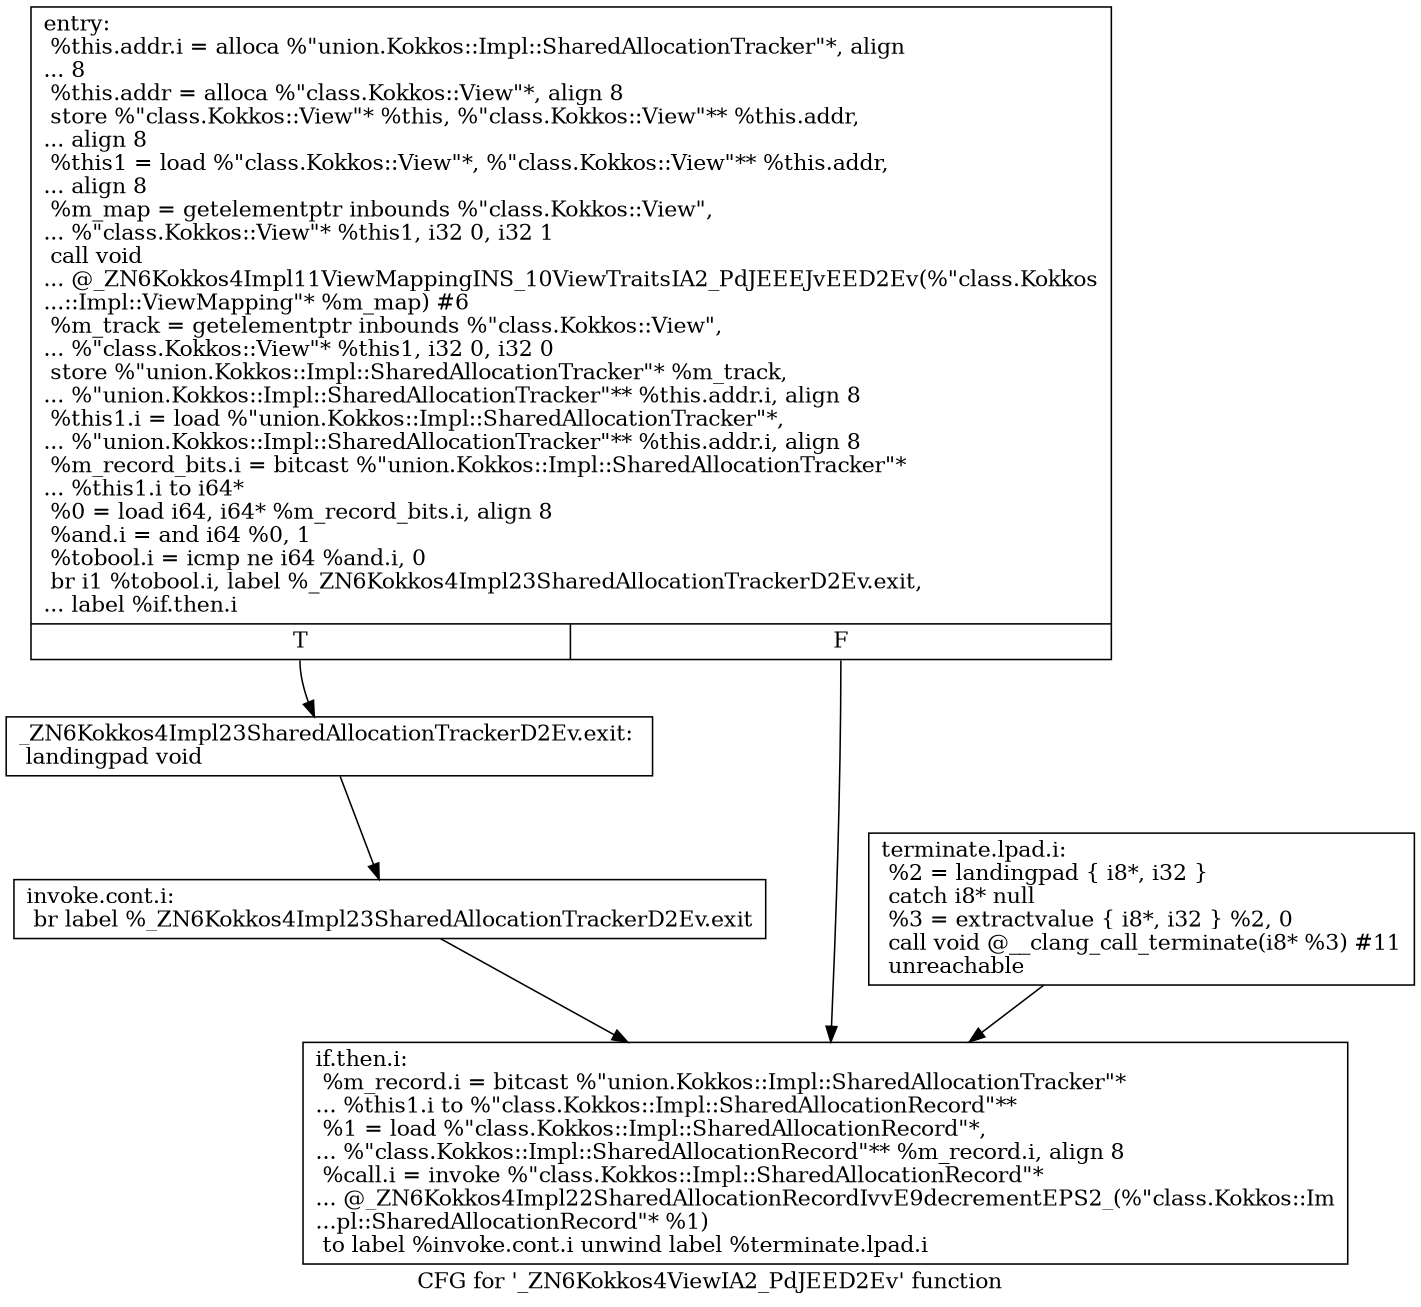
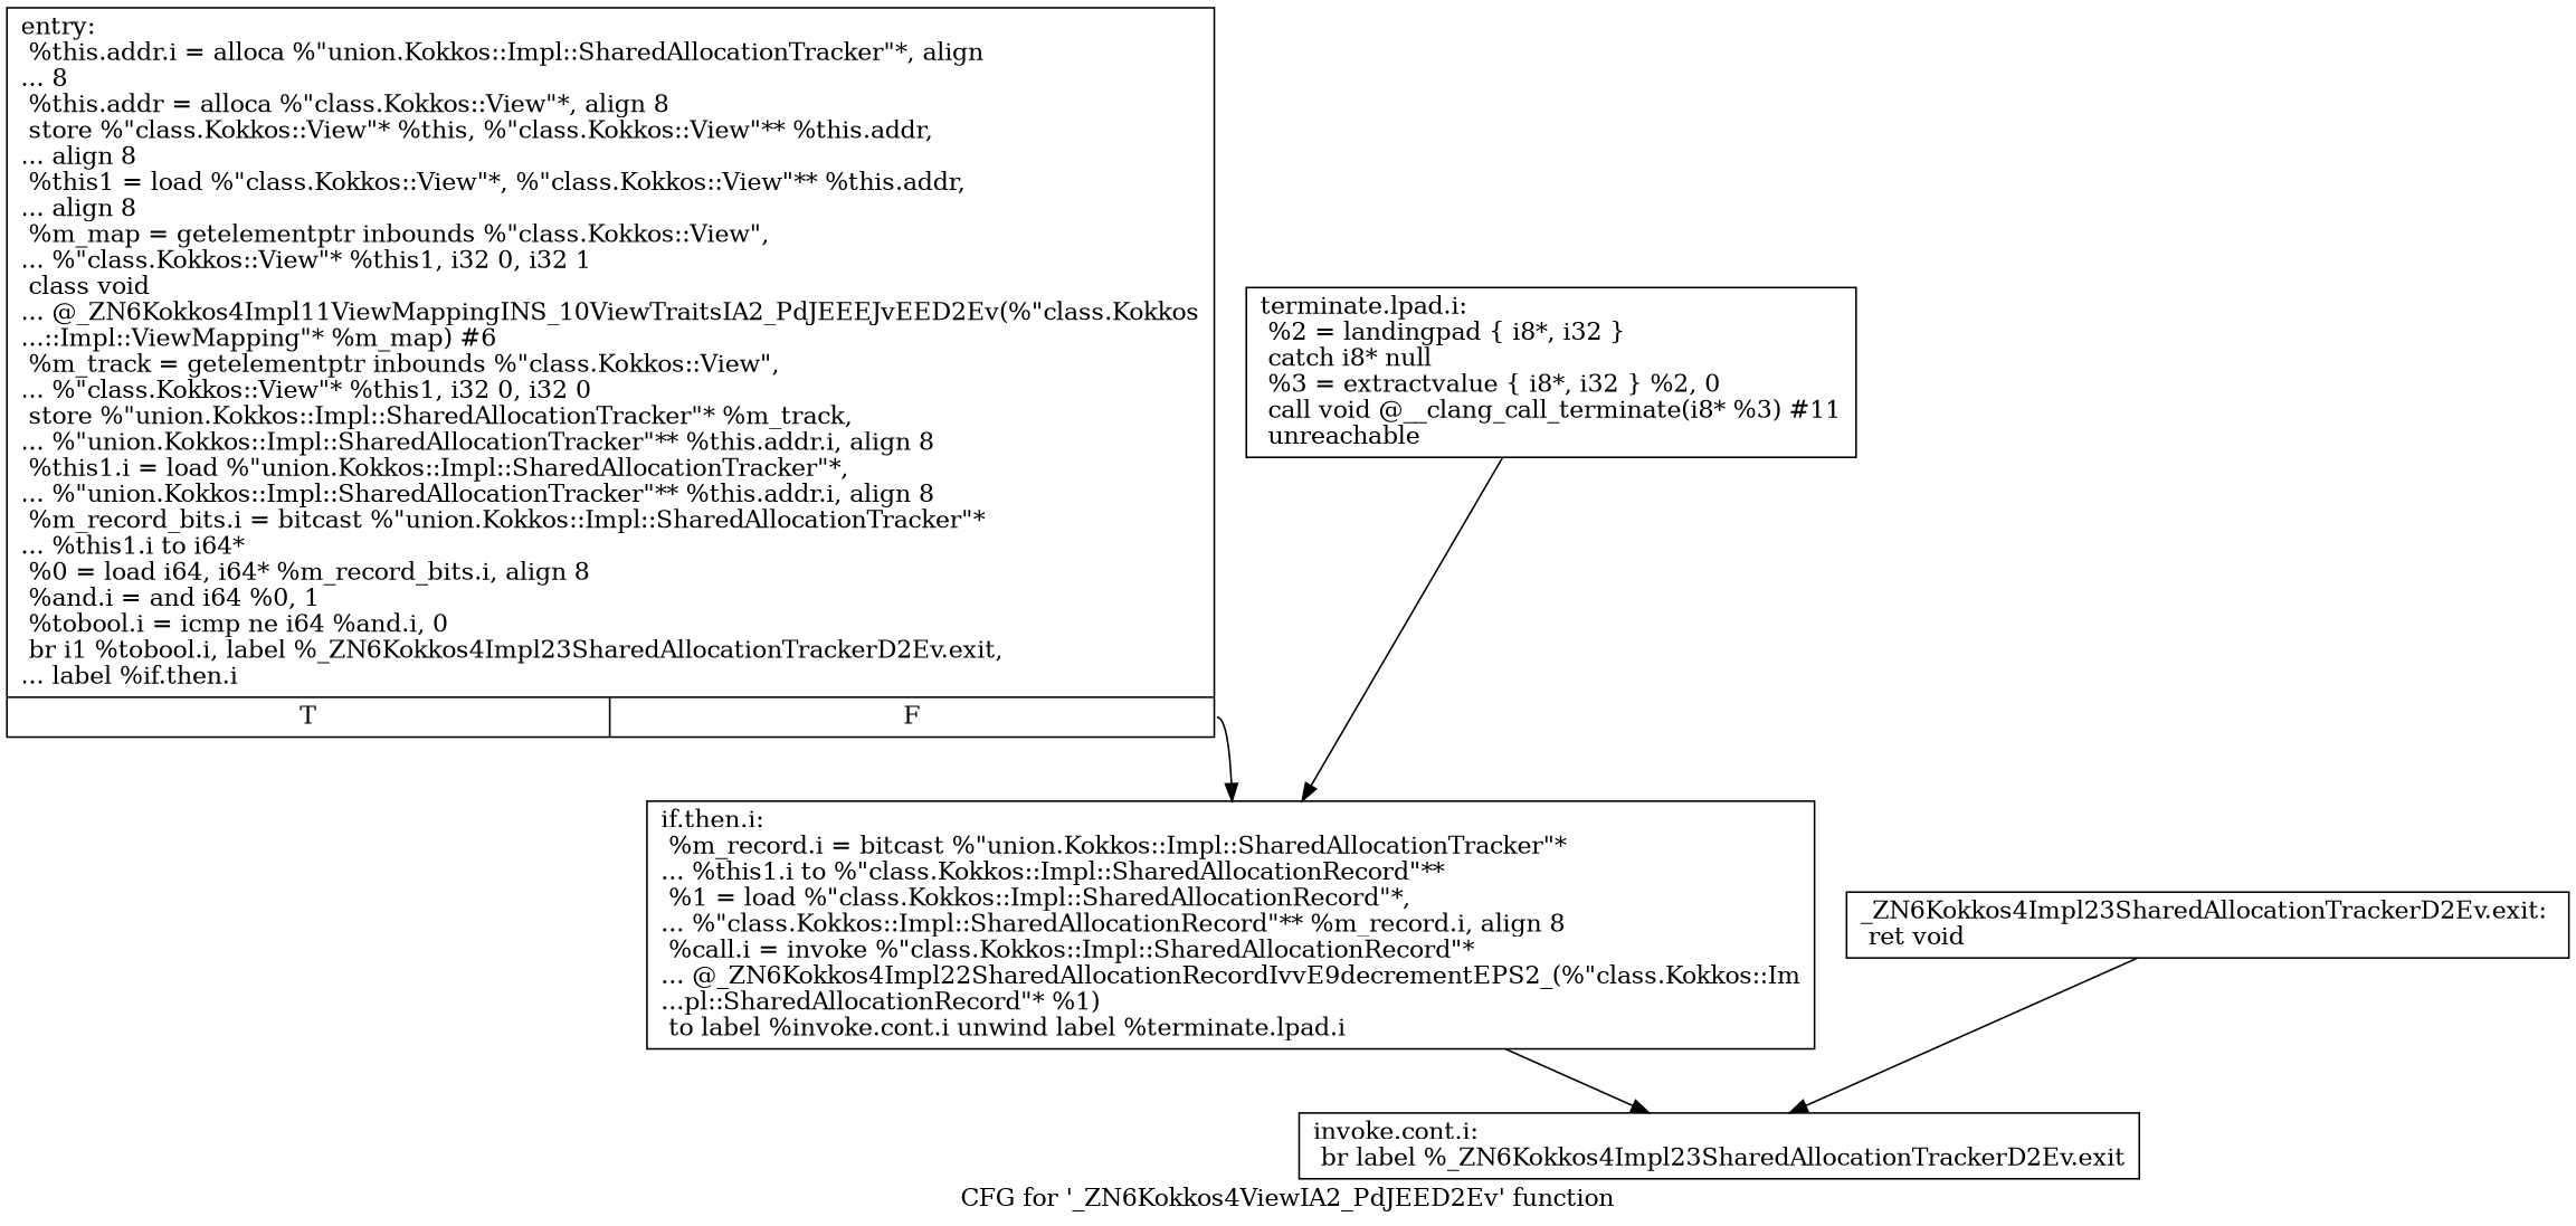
  digraph {
    label="CFG for '_ZN6Kokkos4ViewIA2_PdJEED2Ev' function"
    node [shape=record]
-   n1 [label="{entry:\l  %this.addr.i = alloca %\"union.Kokkos::Impl::SharedAllocationTracker\"*, align\l... 8\l  %this.addr = alloca %\"class.Kokkos::View\"*, align 8\l  store %\"class.Kokkos::View\"* %this, %\"class.Kokkos::View\"** %this.addr,\l... align 8\l  %this1 = load %\"class.Kokkos::View\"*, %\"class.Kokkos::View\"** %this.addr,\l... align 8\l  %m_map = getelementptr inbounds %\"class.Kokkos::View\",\l... %\"class.Kokkos::View\"* %this1, i32 0, i32 1\l  call void\l... @_ZN6Kokkos4Impl11ViewMappingINS_10ViewTraitsIA2_PdJEEEJvEED2Ev(%\"class.Kokkos\l...::Impl::ViewMapping\"* %m_map) #6\l  %m_track = getelementptr inbounds %\"class.Kokkos::View\",\l... %\"class.Kokkos::View\"* %this1, i32 0, i32 0\l  store %\"union.Kokkos::Impl::SharedAllocationTracker\"* %m_track,\l... %\"union.Kokkos::Impl::SharedAllocationTracker\"** %this.addr.i, align 8\l  %this1.i = load %\"union.Kokkos::Impl::SharedAllocationTracker\"*,\l... %\"union.Kokkos::Impl::SharedAllocationTracker\"** %this.addr.i, align 8\l  %m_record_bits.i = bitcast %\"union.Kokkos::Impl::SharedAllocationTracker\"*\l... %this1.i to i64*\l  %0 = load i64, i64* %m_record_bits.i, align 8\l  %and.i = and i64 %0, 1\l  %tobool.i = icmp ne i64 %and.i, 0\l  br i1 %tobool.i, label %_ZN6Kokkos4Impl23SharedAllocationTrackerD2Ev.exit,\l... label %if.then.i\l|{<s0>T|<s1>F}}"]
-   n2 [label="{_ZN6Kokkos4Impl23SharedAllocationTrackerD2Ev.exit: \l  landingpad void\l}"]
+   n1 [label="{entry:\l  %this.addr.i = alloca %\"union.Kokkos::Impl::SharedAllocationTracker\"*, align\l... 8\l  %this.addr = alloca %\"class.Kokkos::View\"*, align 8\l  store %\"class.Kokkos::View\"* %this, %\"class.Kokkos::View\"** %this.addr,\l... align 8\l  %this1 = load %\"class.Kokkos::View\"*, %\"class.Kokkos::View\"** %this.addr,\l... align 8\l  %m_map = getelementptr inbounds %\"class.Kokkos::View\",\l... %\"class.Kokkos::View\"* %this1, i32 0, i32 1\l  class void\l... @_ZN6Kokkos4Impl11ViewMappingINS_10ViewTraitsIA2_PdJEEEJvEED2Ev(%\"class.Kokkos\l...::Impl::ViewMapping\"* %m_map) #6\l  %m_track = getelementptr inbounds %\"class.Kokkos::View\",\l... %\"class.Kokkos::View\"* %this1, i32 0, i32 0\l  store %\"union.Kokkos::Impl::SharedAllocationTracker\"* %m_track,\l... %\"union.Kokkos::Impl::SharedAllocationTracker\"** %this.addr.i, align 8\l  %this1.i = load %\"union.Kokkos::Impl::SharedAllocationTracker\"*,\l... %\"union.Kokkos::Impl::SharedAllocationTracker\"** %this.addr.i, align 8\l  %m_record_bits.i = bitcast %\"union.Kokkos::Impl::SharedAllocationTracker\"*\l... %this1.i to i64*\l  %0 = load i64, i64* %m_record_bits.i, align 8\l  %and.i = and i64 %0, 1\l  %tobool.i = icmp ne i64 %and.i, 0\l  br i1 %tobool.i, label %_ZN6Kokkos4Impl23SharedAllocationTrackerD2Ev.exit,\l... label %if.then.i\l|{<s0>T|<s1>F}}"]
+   n2 [label="{_ZN6Kokkos4Impl23SharedAllocationTrackerD2Ev.exit: \l  ret void\l}"]
    n3 [label="{if.then.i:                                        \l  %m_record.i = bitcast %\"union.Kokkos::Impl::SharedAllocationTracker\"*\l... %this1.i to %\"class.Kokkos::Impl::SharedAllocationRecord\"**\l  %1 = load %\"class.Kokkos::Impl::SharedAllocationRecord\"*,\l... %\"class.Kokkos::Impl::SharedAllocationRecord\"** %m_record.i, align 8\l  %call.i = invoke %\"class.Kokkos::Impl::SharedAllocationRecord\"*\l... @_ZN6Kokkos4Impl22SharedAllocationRecordIvvE9decrementEPS2_(%\"class.Kokkos::Im\l...pl::SharedAllocationRecord\"* %1)\l          to label %invoke.cont.i unwind label %terminate.lpad.i\l}"]
    n4 [label="{invoke.cont.i:                                    \l  br label %_ZN6Kokkos4Impl23SharedAllocationTrackerD2Ev.exit\l}"]
    n5 [label="{terminate.lpad.i:                                 \l  %2 = landingpad \{ i8*, i32 \}\l          catch i8* null\l  %3 = extractvalue \{ i8*, i32 \} %2, 0\l  call void @__clang_call_terminate(i8* %3) #11\l  unreachable\l}"]
-   n1 -> n2 [tailport=s0]
    n1 -> n3 [tailport=s1]
    n2 -> n4
-   n4 -> n3
+   n3 -> n4
    n5 -> n3
  }
